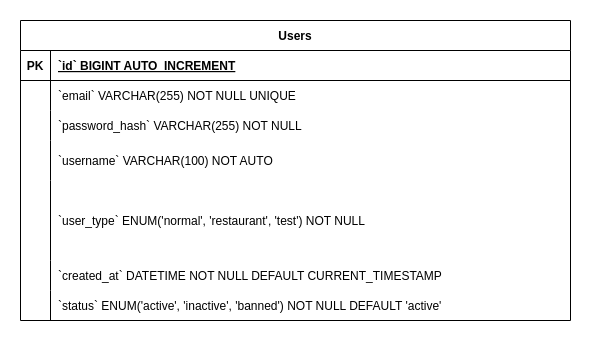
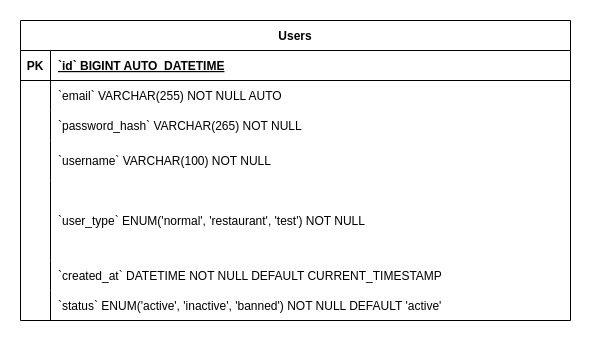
  <mxCell id="0" />
  <mxCell id="1" parent="0" />
  <mxCell id="2" value="Users" style="shape=table;startSize=30;container=1;collapsible=1;childLayout=tableLayout;fixedRows=1;rowLines=0;fontStyle=1;align=center;resizeLast=1;" vertex="1" parent="1"><mxGeometry x="20" y="20" width="550" height="300" as="geometry" /></mxCell>
  <mxCell id="3" value="" style="shape=tableRow;horizontal=0;startSize=0;swimlaneHead=0;swimlaneBody=0;fillColor=none;collapsible=0;dropTarget=0;points=[[0,0.5],[1,0.5]];portConstraint=eastwest;strokeColor=inherit;top=0;left=0;right=0;bottom=1;" vertex="1" parent="2"><mxGeometry y="30" width="550" height="30" as="geometry" /></mxCell>
  <mxCell id="4" value="PK" style="shape=partialRectangle;overflow=hidden;connectable=0;fillColor=none;strokeColor=inherit;top=0;left=0;bottom=0;right=0;fontStyle=1;" vertex="1" parent="3"><mxGeometry width="30" height="30" as="geometry"><mxRectangle width="30" height="30" as="alternateBounds" /></mxGeometry></mxCell>
- <mxCell id="5" value="`id` BIGINT AUTO_INCREMENT " style="shape=partialRectangle;overflow=hidden;connectable=0;fillColor=none;align=left;strokeColor=inherit;top=0;left=0;bottom=0;right=0;spacingLeft=6;fontStyle=5;" vertex="1" parent="3"><mxGeometry x="30" width="520" height="30" as="geometry"><mxRectangle width="520" height="30" as="alternateBounds" /></mxGeometry></mxCell>
+ <mxCell id="5" value="`id` BIGINT AUTO_DATETIME " style="shape=partialRectangle;overflow=hidden;connectable=0;fillColor=none;align=left;strokeColor=inherit;top=0;left=0;bottom=0;right=0;spacingLeft=6;fontStyle=5;" vertex="1" parent="3"><mxGeometry x="30" width="520" height="30" as="geometry"><mxRectangle width="520" height="30" as="alternateBounds" /></mxGeometry></mxCell>
  <mxCell id="6" value="" style="shape=tableRow;horizontal=0;startSize=0;swimlaneHead=0;swimlaneBody=0;fillColor=none;collapsible=0;dropTarget=0;points=[[0,0.5],[1,0.5]];portConstraint=eastwest;strokeColor=inherit;top=0;left=0;right=0;bottom=0;" vertex="1" parent="2"><mxGeometry y="60" width="550" height="30" as="geometry" /></mxCell>
  <mxCell id="7" value="" style="shape=partialRectangle;overflow=hidden;connectable=0;fillColor=none;strokeColor=inherit;top=0;left=0;bottom=0;right=0;" vertex="1" parent="6"><mxGeometry width="30" height="30" as="geometry"><mxRectangle width="30" height="30" as="alternateBounds" /></mxGeometry></mxCell>
- <mxCell id="8" value="`email` VARCHAR(255) NOT NULL UNIQUE" style="shape=partialRectangle;overflow=hidden;connectable=0;fillColor=none;align=left;strokeColor=inherit;top=0;left=0;bottom=0;right=0;spacingLeft=6;" vertex="1" parent="6"><mxGeometry x="30" width="520" height="30" as="geometry"><mxRectangle width="520" height="30" as="alternateBounds" /></mxGeometry></mxCell>
+ <mxCell id="8" value="`email` VARCHAR(255) NOT NULL AUTO" style="shape=partialRectangle;overflow=hidden;connectable=0;fillColor=none;align=left;strokeColor=inherit;top=0;left=0;bottom=0;right=0;spacingLeft=6;" vertex="1" parent="6"><mxGeometry x="30" width="520" height="30" as="geometry"><mxRectangle width="520" height="30" as="alternateBounds" /></mxGeometry></mxCell>
  <mxCell id="9" value="" style="shape=tableRow;horizontal=0;startSize=0;swimlaneHead=0;swimlaneBody=0;fillColor=none;collapsible=0;dropTarget=0;points=[[0,0.5],[1,0.5]];portConstraint=eastwest;strokeColor=inherit;top=0;left=0;right=0;bottom=0;" vertex="1" parent="2"><mxGeometry y="90" width="550" height="30" as="geometry" /></mxCell>
  <mxCell id="10" value="" style="shape=partialRectangle;overflow=hidden;connectable=0;fillColor=none;strokeColor=inherit;top=0;left=0;bottom=0;right=0;" vertex="1" parent="9"><mxGeometry width="30" height="30" as="geometry"><mxRectangle width="30" height="30" as="alternateBounds" /></mxGeometry></mxCell>
- <mxCell id="11" value="`password_hash` VARCHAR(255) NOT NULL" style="shape=partialRectangle;overflow=hidden;connectable=0;fillColor=none;align=left;strokeColor=inherit;top=0;left=0;bottom=0;right=0;spacingLeft=6;" vertex="1" parent="9"><mxGeometry x="30" width="520" height="30" as="geometry"><mxRectangle width="520" height="30" as="alternateBounds" /></mxGeometry></mxCell>
+ <mxCell id="11" value="`password_hash` VARCHAR(265) NOT NULL" style="shape=partialRectangle;overflow=hidden;connectable=0;fillColor=none;align=left;strokeColor=inherit;top=0;left=0;bottom=0;right=0;spacingLeft=6;" vertex="1" parent="9"><mxGeometry x="30" width="520" height="30" as="geometry"><mxRectangle width="520" height="30" as="alternateBounds" /></mxGeometry></mxCell>
  <mxCell id="12" value="" style="shape=tableRow;horizontal=0;startSize=0;swimlaneHead=0;swimlaneBody=0;fillColor=none;collapsible=0;dropTarget=0;points=[[0,0.5],[1,0.5]];portConstraint=eastwest;strokeColor=inherit;top=0;left=0;right=0;bottom=0;" vertex="1" parent="2"><mxGeometry y="120" width="550" height="40" as="geometry" /></mxCell>
  <mxCell id="13" value="" style="shape=partialRectangle;overflow=hidden;connectable=0;fillColor=none;strokeColor=inherit;top=0;left=0;bottom=0;right=0;" vertex="1" parent="12"><mxGeometry width="30" height="40" as="geometry"><mxRectangle width="30" height="40" as="alternateBounds" /></mxGeometry></mxCell>
- <mxCell id="14" value="`username` VARCHAR(100) NOT AUTO" style="shape=partialRectangle;overflow=hidden;connectable=0;fillColor=none;align=left;strokeColor=inherit;top=0;left=0;bottom=0;right=0;spacingLeft=6;" vertex="1" parent="12"><mxGeometry x="30" width="520" height="40" as="geometry"><mxRectangle width="520" height="40" as="alternateBounds" /></mxGeometry></mxCell>
+ <mxCell id="14" value="`username` VARCHAR(100) NOT NULL" style="shape=partialRectangle;overflow=hidden;connectable=0;fillColor=none;align=left;strokeColor=inherit;top=0;left=0;bottom=0;right=0;spacingLeft=6;" vertex="1" parent="12"><mxGeometry x="30" width="520" height="40" as="geometry"><mxRectangle width="520" height="40" as="alternateBounds" /></mxGeometry></mxCell>
  <mxCell id="15" value="" style="shape=tableRow;horizontal=0;startSize=0;swimlaneHead=0;swimlaneBody=0;fillColor=none;collapsible=0;dropTarget=0;points=[[0,0.5],[1,0.5]];portConstraint=eastwest;strokeColor=inherit;top=0;left=0;right=0;bottom=0;" vertex="1" parent="2"><mxGeometry y="160" width="550" height="80" as="geometry" /></mxCell>
  <mxCell id="16" value="" style="shape=partialRectangle;overflow=hidden;connectable=0;fillColor=none;strokeColor=inherit;top=0;left=0;bottom=0;right=0;" vertex="1" parent="15"><mxGeometry width="30" height="80" as="geometry"><mxRectangle width="30" height="80" as="alternateBounds" /></mxGeometry></mxCell>
  <mxCell id="17" value="`user_type` ENUM('normal', 'restaurant', 'test') NOT NULL" style="shape=partialRectangle;overflow=hidden;connectable=0;fillColor=none;align=left;strokeColor=inherit;top=0;left=0;bottom=0;right=0;spacingLeft=6;" vertex="1" parent="15"><mxGeometry x="30" width="520" height="80" as="geometry"><mxRectangle width="520" height="80" as="alternateBounds" /></mxGeometry></mxCell>
  <mxCell id="18" value="" style="shape=tableRow;horizontal=0;startSize=0;swimlaneHead=0;swimlaneBody=0;fillColor=none;collapsible=0;dropTarget=0;points=[[0,0.5],[1,0.5]];portConstraint=eastwest;strokeColor=inherit;top=0;left=0;right=0;bottom=0;" vertex="1" parent="2"><mxGeometry y="240" width="550" height="30" as="geometry" /></mxCell>
  <mxCell id="19" value="" style="shape=partialRectangle;overflow=hidden;connectable=0;fillColor=none;strokeColor=inherit;top=0;left=0;bottom=0;right=0;" vertex="1" parent="18"><mxGeometry width="30" height="30" as="geometry"><mxRectangle width="30" height="30" as="alternateBounds" /></mxGeometry></mxCell>
  <mxCell id="20" value="`created_at` DATETIME NOT NULL DEFAULT CURRENT_TIMESTAMP" style="shape=partialRectangle;overflow=hidden;connectable=0;fillColor=none;align=left;strokeColor=inherit;top=0;left=0;bottom=0;right=0;spacingLeft=6;" vertex="1" parent="18"><mxGeometry x="30" width="520" height="30" as="geometry"><mxRectangle width="520" height="30" as="alternateBounds" /></mxGeometry></mxCell>
  <mxCell id="21" value="" style="shape=tableRow;horizontal=0;startSize=0;swimlaneHead=0;swimlaneBody=0;fillColor=none;collapsible=0;dropTarget=0;points=[[0,0.5],[1,0.5]];portConstraint=eastwest;strokeColor=inherit;top=0;left=0;right=0;bottom=0;" vertex="1" parent="2"><mxGeometry y="270" width="550" height="30" as="geometry" /></mxCell>
  <mxCell id="22" value="" style="shape=partialRectangle;overflow=hidden;connectable=0;fillColor=none;strokeColor=inherit;top=0;left=0;bottom=0;right=0;" vertex="1" parent="21"><mxGeometry width="30" height="30" as="geometry"><mxRectangle width="30" height="30" as="alternateBounds" /></mxGeometry></mxCell>
  <mxCell id="23" value="`status` ENUM('active', 'inactive', 'banned') NOT NULL DEFAULT 'active'" style="shape=partialRectangle;overflow=hidden;connectable=0;fillColor=none;align=left;strokeColor=inherit;top=0;left=0;bottom=0;right=0;spacingLeft=6;" vertex="1" parent="21"><mxGeometry x="30" width="520" height="30" as="geometry"><mxRectangle width="520" height="30" as="alternateBounds" /></mxGeometry></mxCell>
